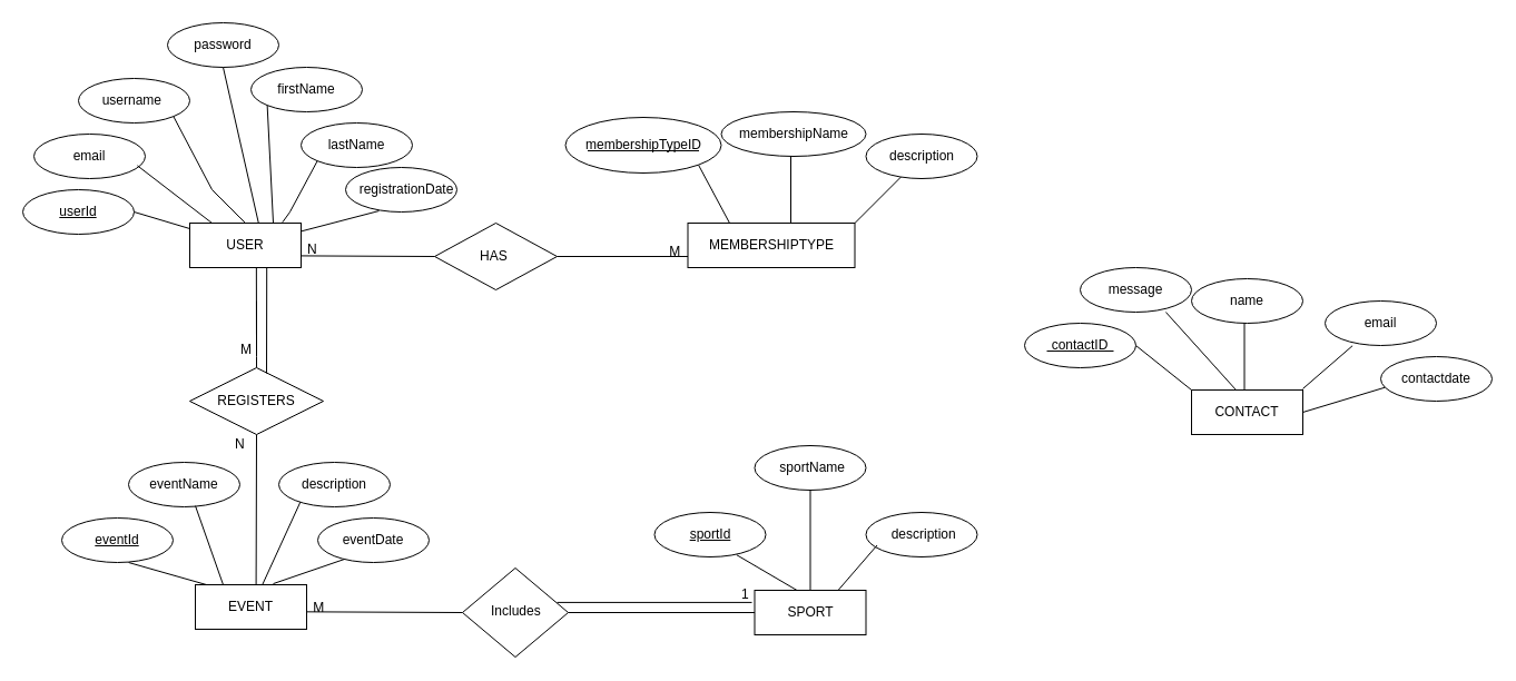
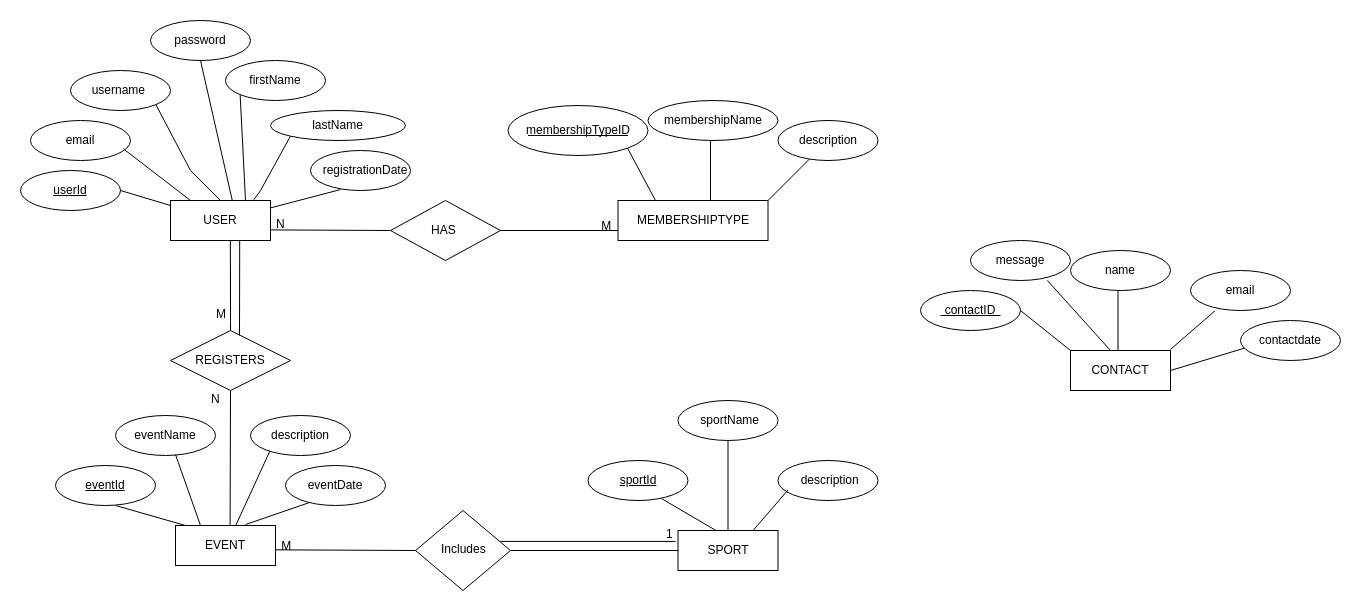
  <mxCell id="0" />
  <mxCell id="1" parent="0" />
  <mxCell id="2" value="CONTACT" style="whiteSpace=wrap;html=1;align=center;" vertex="1" parent="1"><mxGeometry x="1070" y="350" width="100" height="40" as="geometry" /></mxCell>
  <mxCell id="3" value="" style="endArrow=none;html=1;rounded=0;" edge="1" parent="1"><mxGeometry relative="1" as="geometry"><mxPoint x="1020" y="310" as="sourcePoint" /><mxPoint x="1070" y="350" as="targetPoint" /></mxGeometry></mxCell>
  <mxCell id="4" value="contactID" style="ellipse;whiteSpace=wrap;html=1;align=center;" vertex="1" parent="1"><mxGeometry x="920" y="290" width="100" height="40" as="geometry" /></mxCell>
  <mxCell id="5" value="" style="line;strokeWidth=1;rotatable=0;dashed=0;labelPosition=right;align=left;verticalAlign=middle;spacingTop=0;spacingLeft=6;points=[];portConstraint=eastwest;" vertex="1" parent="1"><mxGeometry x="940" y="310" width="60" height="10" as="geometry" /></mxCell>
  <mxCell id="6" value="name" style="ellipse;whiteSpace=wrap;html=1;align=center;" vertex="1" parent="1"><mxGeometry x="1070" y="250" width="100" height="40" as="geometry" /></mxCell>
  <mxCell id="7" value="" style="line;strokeWidth=1;rotatable=0;dashed=0;labelPosition=right;align=left;verticalAlign=middle;spacingTop=0;spacingLeft=6;points=[];portConstraint=eastwest;direction=south;" vertex="1" parent="1"><mxGeometry x="1110" y="290" width="15" height="60" as="geometry" /></mxCell>
  <mxCell id="8" value="" style="endArrow=none;html=1;rounded=0;entryX=0.246;entryY=1.006;entryDx=0;entryDy=0;entryPerimeter=0;" edge="1" parent="1" target="9"><mxGeometry relative="1" as="geometry"><mxPoint x="1170" y="348.89" as="sourcePoint" /><mxPoint x="1250" y="348.89" as="targetPoint" /></mxGeometry></mxCell>
  <mxCell id="9" value="email" style="ellipse;whiteSpace=wrap;html=1;align=center;" vertex="1" parent="1"><mxGeometry x="1190" y="270" width="100" height="40" as="geometry" /></mxCell>
  <mxCell id="10" value="message" style="ellipse;whiteSpace=wrap;html=1;align=center;" vertex="1" parent="1"><mxGeometry x="970" y="240" width="100" height="40" as="geometry" /></mxCell>
  <mxCell id="11" value="contactdate" style="ellipse;whiteSpace=wrap;html=1;align=center;" vertex="1" parent="1"><mxGeometry x="1240" y="320" width="100" height="40" as="geometry" /></mxCell>
  <mxCell id="12" value="MEMBERSHIPTYPE" style="whiteSpace=wrap;html=1;align=center;" vertex="1" parent="1"><mxGeometry x="617.5" y="200" width="150" height="40" as="geometry" /></mxCell>
  <mxCell id="13" value="" style="endArrow=none;html=1;rounded=0;exitX=1;exitY=1;exitDx=0;exitDy=0;entryX=0.25;entryY=0;entryDx=0;entryDy=0;" edge="1" parent="1" source="14" target="12"><mxGeometry relative="1" as="geometry"><mxPoint x="627.5" y="185.13" as="sourcePoint" /><mxPoint x="677.5" y="184.63" as="targetPoint" /></mxGeometry></mxCell>
  <mxCell id="14" value="membershipTypeID" style="ellipse;whiteSpace=wrap;html=1;align=center;" vertex="1" parent="1"><mxGeometry x="507.5" y="105" width="140" height="50" as="geometry" /></mxCell>
  <mxCell id="15" value="" style="line;strokeWidth=1;rotatable=0;dashed=0;labelPosition=right;align=left;verticalAlign=middle;spacingTop=0;spacingLeft=6;points=[];portConstraint=eastwest;" vertex="1" parent="1"><mxGeometry x="527.5" y="130" width="100" height="10" as="geometry" /></mxCell>
  <mxCell id="16" value="membershipName" style="ellipse;whiteSpace=wrap;html=1;align=center;" vertex="1" parent="1"><mxGeometry x="647.5" y="100" width="130" height="40" as="geometry" /></mxCell>
  <mxCell id="17" value="" style="line;strokeWidth=1;rotatable=0;dashed=0;labelPosition=right;align=left;verticalAlign=middle;spacingTop=0;spacingLeft=6;points=[];portConstraint=eastwest;direction=south;" vertex="1" parent="1"><mxGeometry x="702.5" y="140" width="15" height="60" as="geometry" /></mxCell>
  <mxCell id="18" value="" style="endArrow=none;html=1;rounded=0;exitX=1;exitY=0;exitDx=0;exitDy=0;" edge="1" parent="1" source="12" target="19"><mxGeometry relative="1" as="geometry"><mxPoint x="762.5" y="190" as="sourcePoint" /><mxPoint x="842.5" y="190" as="targetPoint" /></mxGeometry></mxCell>
  <mxCell id="19" value="description" style="ellipse;whiteSpace=wrap;html=1;align=center;" vertex="1" parent="1"><mxGeometry x="777.5" y="120" width="100" height="40" as="geometry" /></mxCell>
  <mxCell id="20" value="" style="endArrow=none;html=1;rounded=0;entryX=0.037;entryY=0.693;entryDx=0;entryDy=0;entryPerimeter=0;exitX=1;exitY=0.5;exitDx=0;exitDy=0;" edge="1" parent="1" source="2" target="11"><mxGeometry relative="1" as="geometry"><mxPoint x="1160" y="400" as="sourcePoint" /><mxPoint x="1250" y="440" as="targetPoint" /><Array as="points" /></mxGeometry></mxCell>
  <mxCell id="21" value="" style="endArrow=none;html=1;rounded=0;exitX=0.769;exitY=1;exitDx=0;exitDy=0;exitPerimeter=0;" edge="1" parent="1" source="10"><mxGeometry relative="1" as="geometry"><mxPoint x="1080" y="320" as="sourcePoint" /><mxPoint x="1110" y="350" as="targetPoint" /><Array as="points" /></mxGeometry></mxCell>
  <mxCell id="22" value="userId" style="ellipse;whiteSpace=wrap;html=1;align=center;fontStyle=4;" vertex="1" parent="1"><mxGeometry x="20" y="170" width="100" height="40" as="geometry" /></mxCell>
  <mxCell id="23" value="username&amp;nbsp;" style="ellipse;whiteSpace=wrap;html=1;align=center;" vertex="1" parent="1"><mxGeometry x="70" y="70" width="100" height="40" as="geometry" /></mxCell>
  <mxCell id="24" value="email" style="ellipse;whiteSpace=wrap;html=1;align=center;" vertex="1" parent="1"><mxGeometry x="30" y="120" width="100" height="40" as="geometry" /></mxCell>
  <mxCell id="25" value="password" style="ellipse;whiteSpace=wrap;html=1;align=center;" vertex="1" parent="1"><mxGeometry x="150" y="20" width="100" height="40" as="geometry" /></mxCell>
  <mxCell id="26" value="firstName" style="ellipse;whiteSpace=wrap;html=1;align=center;" vertex="1" parent="1"><mxGeometry x="225" y="60" width="100" height="40" as="geometry" /></mxCell>
- <mxCell id="27" value="lastName" style="ellipse;whiteSpace=wrap;html=1;align=center;" vertex="1" parent="1"><mxGeometry x="270" y="110" width="100" height="40" as="geometry" /></mxCell>
+ <mxCell id="27" value="lastName" style="ellipse;whiteSpace=wrap;html=1;align=center;" vertex="1" parent="1"><mxGeometry x="270" y="110" width="135" height="30" as="geometry" /></mxCell>
  <mxCell id="28" value="&amp;nbsp; &amp;nbsp;registrationDate" style="ellipse;whiteSpace=wrap;html=1;align=center;" vertex="1" parent="1"><mxGeometry x="310" y="150" width="100" height="40" as="geometry" /></mxCell>
  <mxCell id="29" value="" style="endArrow=none;html=1;rounded=0;entryX=1;entryY=1;entryDx=0;entryDy=0;exitX=0.5;exitY=0;exitDx=0;exitDy=0;" edge="1" parent="1" source="66" target="23"><mxGeometry relative="1" as="geometry"><mxPoint x="260" y="170" as="sourcePoint" /><mxPoint x="120" y="170" as="targetPoint" /><Array as="points"><mxPoint x="190" y="170" /></Array></mxGeometry></mxCell>
  <mxCell id="30" value="" style="endArrow=none;html=1;rounded=0;entryX=0.5;entryY=1;entryDx=0;entryDy=0;exitX=0.622;exitY=0.043;exitDx=0;exitDy=0;exitPerimeter=0;" edge="1" parent="1" source="66" target="25"><mxGeometry relative="1" as="geometry"><mxPoint x="270" y="180" as="sourcePoint" /><mxPoint x="110" y="180" as="targetPoint" /></mxGeometry></mxCell>
  <mxCell id="31" value="" style="endArrow=none;html=1;rounded=0;entryX=0;entryY=1;entryDx=0;entryDy=0;exitX=0.75;exitY=0;exitDx=0;exitDy=0;" edge="1" parent="1" source="66" target="26"><mxGeometry relative="1" as="geometry"><mxPoint x="270" y="180" as="sourcePoint" /><mxPoint x="110" y="180" as="targetPoint" /></mxGeometry></mxCell>
  <mxCell id="32" value="" style="endArrow=none;html=1;rounded=0;exitX=0.929;exitY=0.708;exitDx=0;exitDy=0;exitPerimeter=0;entryX=0.2;entryY=0;entryDx=0;entryDy=0;entryPerimeter=0;" edge="1" parent="1" source="24" target="66"><mxGeometry relative="1" as="geometry"><mxPoint x="110" y="180" as="sourcePoint" /><mxPoint x="270" y="180" as="targetPoint" /></mxGeometry></mxCell>
  <mxCell id="33" value="" style="endArrow=none;html=1;rounded=0;exitX=1;exitY=0.5;exitDx=0;exitDy=0;" edge="1" parent="1" source="22" target="66"><mxGeometry relative="1" as="geometry"><mxPoint x="110" y="180" as="sourcePoint" /><mxPoint x="270" y="180" as="targetPoint" /></mxGeometry></mxCell>
  <mxCell id="34" value="" style="endArrow=none;html=1;rounded=0;entryX=0.833;entryY=-0.018;entryDx=0;entryDy=0;entryPerimeter=0;exitX=0;exitY=1;exitDx=0;exitDy=0;" edge="1" parent="1" source="27" target="66"><mxGeometry relative="1" as="geometry"><mxPoint x="320" y="159.05" as="sourcePoint" /><mxPoint x="160" y="159.05" as="targetPoint" /><Array as="points"><mxPoint x="260" y="190" /></Array></mxGeometry></mxCell>
  <mxCell id="35" value="" style="endArrow=none;html=1;rounded=0;" edge="1" parent="1"><mxGeometry relative="1" as="geometry"><mxPoint x="340" y="189.05" as="sourcePoint" /><mxPoint x="260" y="210" as="targetPoint" /></mxGeometry></mxCell>
  <mxCell id="36" value="SPORT" style="whiteSpace=wrap;html=1;align=center;" vertex="1" parent="1"><mxGeometry x="677.5" y="530" width="100" height="40" as="geometry" /></mxCell>
  <mxCell id="37" value="sportId" style="ellipse;whiteSpace=wrap;html=1;align=center;fontStyle=4;" vertex="1" parent="1"><mxGeometry x="587.5" y="460" width="100" height="40" as="geometry" /></mxCell>
  <mxCell id="38" value="&amp;nbsp;sportName" style="ellipse;whiteSpace=wrap;html=1;align=center;" vertex="1" parent="1"><mxGeometry x="677.5" y="400" width="100" height="40" as="geometry" /></mxCell>
  <mxCell id="39" value="&amp;nbsp;description" style="ellipse;whiteSpace=wrap;html=1;align=center;" vertex="1" parent="1"><mxGeometry x="777.5" y="460" width="100" height="40" as="geometry" /></mxCell>
  <mxCell id="40" value="" style="endArrow=none;html=1;rounded=0;entryX=0.5;entryY=0;entryDx=0;entryDy=0;" edge="1" parent="1" target="36"><mxGeometry relative="1" as="geometry"><mxPoint x="727.5" y="440" as="sourcePoint" /><mxPoint x="727.5" y="520" as="targetPoint" /></mxGeometry></mxCell>
  <mxCell id="41" value="" style="endArrow=none;html=1;rounded=0;exitX=0.75;exitY=0;exitDx=0;exitDy=0;" edge="1" parent="1" source="36"><mxGeometry relative="1" as="geometry"><mxPoint x="627.5" y="489.52" as="sourcePoint" /><mxPoint x="787.5" y="489.52" as="targetPoint" /></mxGeometry></mxCell>
  <mxCell id="42" value="" style="endArrow=none;html=1;rounded=0;exitX=0.738;exitY=0.955;exitDx=0;exitDy=0;exitPerimeter=0;" edge="1" parent="1" source="37"><mxGeometry relative="1" as="geometry"><mxPoint x="657.5" y="490" as="sourcePoint" /><mxPoint x="715.5" y="530" as="targetPoint" /></mxGeometry></mxCell>
  <mxCell id="43" value="" style="rhombus;whiteSpace=wrap;html=1;" vertex="1" parent="1"><mxGeometry x="390" y="200" width="110" height="60" as="geometry" /></mxCell>
  <mxCell id="44" value="HAS&amp;nbsp;" style="text;html=1;align=center;verticalAlign=middle;whiteSpace=wrap;rounded=0;" vertex="1" parent="1"><mxGeometry x="415" y="215" width="60" height="30" as="geometry" /></mxCell>
  <mxCell id="45" value="" style="endArrow=none;html=1;rounded=0;entryX=0;entryY=0.5;entryDx=0;entryDy=0;" edge="1" parent="1" target="43"><mxGeometry width="50" height="50" relative="1" as="geometry"><mxPoint x="270" y="229.41" as="sourcePoint" /><mxPoint x="345" y="229.41" as="targetPoint" /></mxGeometry></mxCell>
  <mxCell id="46" value="" style="endArrow=none;html=1;rounded=0;entryX=0;entryY=0.75;entryDx=0;entryDy=0;exitX=1;exitY=0.5;exitDx=0;exitDy=0;" edge="1" parent="1" source="43" target="12"><mxGeometry width="50" height="50" relative="1" as="geometry"><mxPoint x="500" y="235" as="sourcePoint" /><mxPoint x="597.5" y="300" as="targetPoint" /></mxGeometry></mxCell>
  <mxCell id="47" value="" style="shape=table;startSize=0;container=1;collapsible=1;childLayout=tableLayout;fixedRows=1;rowLines=0;fontStyle=0;align=center;resizeLast=1;strokeColor=none;fillColor=none;collapsible=0;whiteSpace=wrap;html=1;" vertex="1" parent="1"><mxGeometry x="550" y="210" width="180" height="30" as="geometry" /></mxCell>
  <mxCell id="48" value="" style="shape=tableRow;horizontal=0;startSize=0;swimlaneHead=0;swimlaneBody=0;fillColor=none;collapsible=0;dropTarget=0;points=[[0,0.5],[1,0.5]];portConstraint=eastwest;top=0;left=0;right=0;bottom=0;" vertex="1" parent="47"><mxGeometry width="180" height="30" as="geometry" /></mxCell>
  <mxCell id="49" value="" style="shape=partialRectangle;connectable=0;fillColor=none;top=0;left=0;bottom=0;right=0;editable=1;overflow=hidden;" vertex="1" parent="48"><mxGeometry width="30" height="30" as="geometry"><mxRectangle width="30" height="30" as="alternateBounds" /></mxGeometry></mxCell>
  <mxCell id="50" value="    M" style="shape=partialRectangle;connectable=0;fillColor=none;top=0;left=0;bottom=0;right=0;align=left;spacingLeft=6;overflow=hidden;" vertex="1" parent="48"><mxGeometry x="30" width="150" height="30" as="geometry"><mxRectangle width="150" height="30" as="alternateBounds" /></mxGeometry></mxCell>
  <mxCell id="51" value="N" style="text;strokeColor=none;fillColor=none;spacingLeft=4;spacingRight=4;overflow=hidden;rotatable=0;points=[[0,0.5],[1,0.5]];portConstraint=eastwest;fontSize=12;whiteSpace=wrap;html=1;" vertex="1" parent="1"><mxGeometry x="270" y="210" width="40" height="30" as="geometry" /></mxCell>
  <mxCell id="52" value="&lt;br&gt;EVENT&lt;div&gt;&lt;br&gt;&lt;/div&gt;" style="whiteSpace=wrap;html=1;align=center;" vertex="1" parent="1"><mxGeometry x="175" y="525" width="100" height="40" as="geometry" /></mxCell>
  <mxCell id="53" value="eventId" style="ellipse;whiteSpace=wrap;html=1;align=center;fontStyle=4;" vertex="1" parent="1"><mxGeometry x="55" y="465" width="100" height="40" as="geometry" /></mxCell>
  <mxCell id="54" value="eventName" style="ellipse;whiteSpace=wrap;html=1;align=center;" vertex="1" parent="1"><mxGeometry x="115" y="415" width="100" height="40" as="geometry" /></mxCell>
  <mxCell id="55" value="" style="endArrow=none;html=1;rounded=0;entryX=0.25;entryY=0;entryDx=0;entryDy=0;" edge="1" parent="1" target="52"><mxGeometry relative="1" as="geometry"><mxPoint x="175" y="454.05" as="sourcePoint" /><mxPoint x="335" y="454.05" as="targetPoint" /></mxGeometry></mxCell>
  <mxCell id="56" value="" style="endArrow=none;html=1;rounded=0;entryX=0.5;entryY=0;entryDx=0;entryDy=0;exitX=0;exitY=1;exitDx=0;exitDy=0;" edge="1" parent="1"><mxGeometry relative="1" as="geometry"><mxPoint x="270.002" y="449.185" as="sourcePoint" /><mxPoint x="235.25" y="525" as="targetPoint" /></mxGeometry></mxCell>
  <mxCell id="57" value="" style="endArrow=none;html=1;rounded=0;" edge="1" parent="1"><mxGeometry relative="1" as="geometry"><mxPoint x="115" y="505" as="sourcePoint" /><mxPoint x="185" y="525" as="targetPoint" /></mxGeometry></mxCell>
  <mxCell id="58" value="" style="endArrow=none;html=1;rounded=0;exitX=0.262;exitY=0.907;exitDx=0;exitDy=0;exitPerimeter=0;" edge="1" parent="1" source="70"><mxGeometry relative="1" as="geometry"><mxPoint x="405" y="524.05" as="sourcePoint" /><mxPoint x="245" y="524.05" as="targetPoint" /></mxGeometry></mxCell>
  <mxCell id="59" value="" style="rhombus;whiteSpace=wrap;html=1;" vertex="1" parent="1"><mxGeometry x="415" y="510" width="95" height="80" as="geometry" /></mxCell>
  <mxCell id="60" value="" style="endArrow=none;html=1;rounded=0;entryX=0;entryY=0.5;entryDx=0;entryDy=0;" edge="1" parent="1" target="59"><mxGeometry relative="1" as="geometry"><mxPoint x="275" y="549.33" as="sourcePoint" /><mxPoint x="435" y="549.33" as="targetPoint" /></mxGeometry></mxCell>
  <mxCell id="61" value="" style="endArrow=none;html=1;rounded=0;entryX=0;entryY=0.5;entryDx=0;entryDy=0;" edge="1" parent="1" source="62" target="36"><mxGeometry relative="1" as="geometry"><mxPoint x="497.5" y="549.33" as="sourcePoint" /><mxPoint x="657.5" y="549.33" as="targetPoint" /></mxGeometry></mxCell>
  <mxCell id="62" value="Includes" style="text;strokeColor=none;fillColor=none;spacingLeft=4;spacingRight=4;overflow=hidden;rotatable=0;points=[[0,0.5],[1,0.5]];portConstraint=eastwest;fontSize=12;whiteSpace=wrap;html=1;" vertex="1" parent="1"><mxGeometry x="435" y="535" width="75" height="30" as="geometry" /></mxCell>
  <mxCell id="63" value="1" style="text;strokeColor=none;fillColor=none;spacingLeft=4;spacingRight=4;overflow=hidden;rotatable=0;points=[[0,0.5],[1,0.5]];portConstraint=eastwest;fontSize=12;whiteSpace=wrap;html=1;" vertex="1" parent="1"><mxGeometry x="660" y="520" width="40" height="30" as="geometry" /></mxCell>
  <mxCell id="64" value="    M" style="shape=partialRectangle;connectable=0;fillColor=none;top=0;left=0;bottom=0;right=0;align=left;spacingLeft=6;overflow=hidden;" vertex="1" parent="1"><mxGeometry x="260" y="530" width="150" height="30" as="geometry"><mxRectangle width="150" height="30" as="alternateBounds" /></mxGeometry></mxCell>
  <mxCell id="65" value="" style="endArrow=none;html=1;rounded=0;" edge="1" parent="1" source="73"><mxGeometry relative="1" as="geometry"><mxPoint x="229.86" y="240" as="sourcePoint" /><mxPoint x="230" y="270" as="targetPoint" /><Array as="points"><mxPoint x="230" y="320" /></Array></mxGeometry></mxCell>
  <mxCell id="66" value="USER" style="whiteSpace=wrap;html=1;align=center;" vertex="1" parent="1"><mxGeometry x="170" y="200" width="100" height="40" as="geometry" /></mxCell>
  <mxCell id="67" value="" style="endArrow=none;html=1;rounded=0;exitX=0.5;exitY=1;exitDx=0;exitDy=0;entryX=0.546;entryY=0.013;entryDx=0;entryDy=0;entryPerimeter=0;" edge="1" parent="1" source="68" target="52"><mxGeometry relative="1" as="geometry"><mxPoint x="200" y="370" as="sourcePoint" /><mxPoint x="230" y="520" as="targetPoint" /></mxGeometry></mxCell>
  <mxCell id="68" value="REGISTERS" style="shape=rhombus;perimeter=rhombusPerimeter;whiteSpace=wrap;html=1;align=center;" vertex="1" parent="1"><mxGeometry x="170" y="330" width="120" height="60" as="geometry" /></mxCell>
  <mxCell id="69" value="description" style="ellipse;whiteSpace=wrap;html=1;align=center;" vertex="1" parent="1"><mxGeometry x="250" y="415" width="100" height="40" as="geometry" /></mxCell>
  <mxCell id="70" value="eventDate" style="ellipse;whiteSpace=wrap;html=1;align=center;" vertex="1" parent="1"><mxGeometry x="285" y="465" width="100" height="40" as="geometry" /></mxCell>
  <mxCell id="71" value="N" style="text;strokeColor=none;fillColor=none;spacingLeft=4;spacingRight=4;overflow=hidden;rotatable=0;points=[[0,0.5],[1,0.5]];portConstraint=eastwest;fontSize=12;whiteSpace=wrap;html=1;" vertex="1" parent="1"><mxGeometry x="205" y="385" width="40" height="30" as="geometry" /></mxCell>
  <mxCell id="72" value="" style="endArrow=none;html=1;rounded=0;" edge="1" parent="1" target="73"><mxGeometry relative="1" as="geometry"><mxPoint x="229.86" y="240" as="sourcePoint" /><mxPoint x="230" y="270" as="targetPoint" /><Array as="points" /></mxGeometry></mxCell>
  <mxCell id="73" value="M" style="text;strokeColor=none;fillColor=none;spacingLeft=4;spacingRight=4;overflow=hidden;rotatable=0;points=[[0,0.5],[1,0.5]];portConstraint=eastwest;fontSize=12;whiteSpace=wrap;html=1;" vertex="1" parent="1"><mxGeometry x="210" y="300" width="40" height="30" as="geometry" /></mxCell>
  <mxCell id="74" value="" style="endArrow=none;html=1;rounded=0;entryX=0.692;entryY=1;entryDx=0;entryDy=0;entryPerimeter=0;" edge="1" parent="1" target="66"><mxGeometry width="50" height="50" relative="1" as="geometry"><mxPoint x="239" y="335" as="sourcePoint" /><mxPoint x="239.2" y="245" as="targetPoint" /></mxGeometry></mxCell>
  <mxCell id="75" value="" style="endArrow=none;html=1;rounded=0;exitX=0.867;exitY=0.197;exitDx=0;exitDy=0;exitPerimeter=0;" edge="1" parent="1" source="62"><mxGeometry width="50" height="50" relative="1" as="geometry"><mxPoint x="475" y="500" as="sourcePoint" /><mxPoint x="675" y="540.909" as="targetPoint" /></mxGeometry></mxCell>
